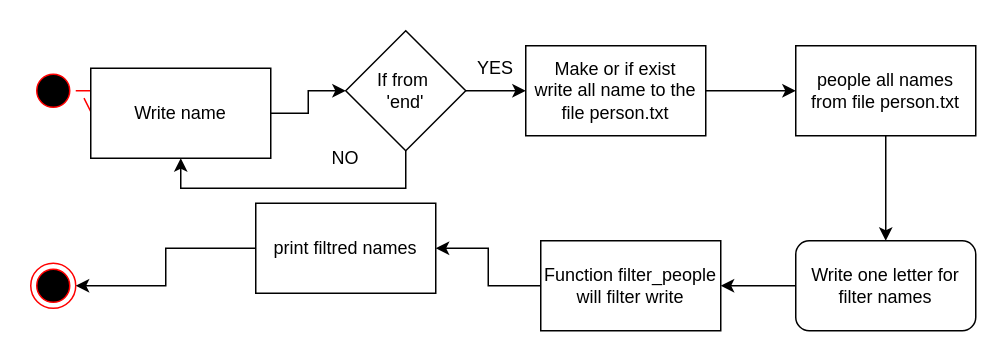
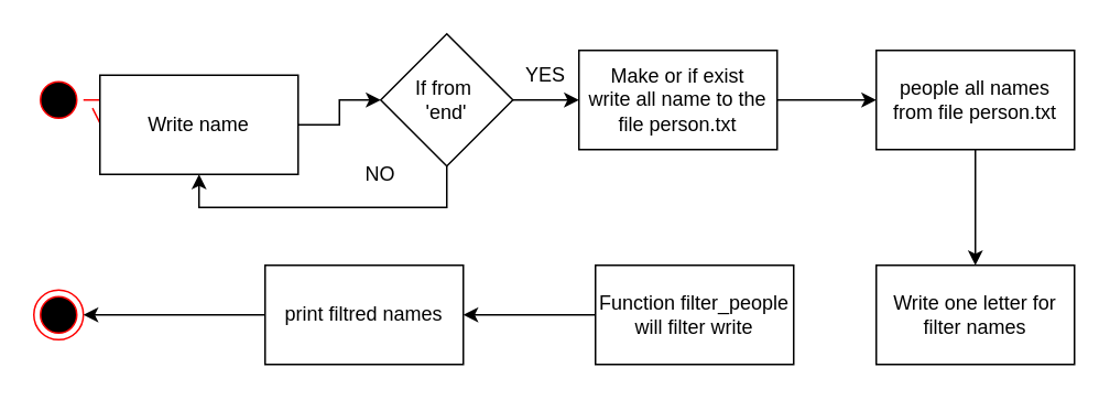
  <mxCell id="0" />
  <mxCell id="1" parent="0" />
  <mxCell id="2" value="" style="ellipse;html=1;shape=startState;fillColor=#000000;strokeColor=#ff0000;" parent="1" vertex="1"><mxGeometry x="20" y="45" width="30" height="30" as="geometry" /></mxCell>
  <mxCell id="3" value="" style="edgeStyle=orthogonalEdgeStyle;html=1;verticalAlign=bottom;endArrow=open;endSize=8;strokeColor=#ff0000;rounded=0;entryX=0;entryY=0.5;entryDx=0;entryDy=0;" parent="1" source="2" target="6" edge="1"><mxGeometry relative="1" as="geometry"><mxPoint x="35" y="135" as="targetPoint" /></mxGeometry></mxCell>
  <mxCell id="4" value="" style="ellipse;html=1;shape=endState;fillColor=#000000;strokeColor=#ff0000;" parent="1" vertex="1"><mxGeometry x="20" y="175" width="30" height="30" as="geometry" /></mxCell>
  <mxCell id="5" value="" style="edgeStyle=orthogonalEdgeStyle;rounded=0;orthogonalLoop=1;jettySize=auto;html=1;" parent="1" source="6" target="9" edge="1"><mxGeometry relative="1" as="geometry" /></mxCell>
  <mxCell id="6" value="Write name" style="rounded=0;whiteSpace=wrap;html=1;" parent="1" vertex="1"><mxGeometry x="60" y="45" width="120" height="60" as="geometry" /></mxCell>
  <mxCell id="7" value="" style="edgeStyle=orthogonalEdgeStyle;rounded=0;orthogonalLoop=1;jettySize=auto;html=1;" parent="1" source="9" target="11" edge="1"><mxGeometry relative="1" as="geometry" /></mxCell>
  <mxCell id="8" style="edgeStyle=orthogonalEdgeStyle;rounded=0;orthogonalLoop=1;jettySize=auto;html=1;exitX=0.5;exitY=1;exitDx=0;exitDy=0;entryX=0.5;entryY=1;entryDx=0;entryDy=0;" parent="1" source="9" target="6" edge="1"><mxGeometry relative="1" as="geometry" /></mxCell>
  <mxCell id="9" value="If from&amp;nbsp;&lt;br&gt;'end'" style="rhombus;whiteSpace=wrap;html=1;rounded=0;" parent="1" vertex="1"><mxGeometry x="230" y="20" width="80" height="80" as="geometry" /></mxCell>
  <mxCell id="10" value="" style="edgeStyle=orthogonalEdgeStyle;rounded=0;orthogonalLoop=1;jettySize=auto;html=1;" parent="1" source="11" target="15" edge="1"><mxGeometry relative="1" as="geometry" /></mxCell>
  <mxCell id="11" value="Make or if exist&lt;br&gt;write all name to the file person.txt" style="whiteSpace=wrap;html=1;rounded=0;" parent="1" vertex="1"><mxGeometry x="350" y="30" width="120" height="60" as="geometry" /></mxCell>
  <mxCell id="12" value="YES" style="text;html=1;strokeColor=none;fillColor=none;align=center;verticalAlign=middle;whiteSpace=wrap;rounded=0;" parent="1" vertex="1"><mxGeometry x="300" y="30" width="60" height="30" as="geometry" /></mxCell>
  <mxCell id="13" value="NO" style="text;html=1;strokeColor=none;fillColor=none;align=center;verticalAlign=middle;whiteSpace=wrap;rounded=0;" parent="1" vertex="1"><mxGeometry x="200" y="90" width="60" height="30" as="geometry" /></mxCell>
  <mxCell id="14" value="" style="edgeStyle=orthogonalEdgeStyle;rounded=0;orthogonalLoop=1;jettySize=auto;html=1;" parent="1" source="15" target="17" edge="1"><mxGeometry relative="1" as="geometry" /></mxCell>
  <mxCell id="15" value="people all names from file person.txt" style="rounded=0;whiteSpace=wrap;html=1;" parent="1" vertex="1"><mxGeometry x="530" y="30" width="120" height="60" as="geometry" /></mxCell>
- <mxCell id="16" value="" style="edgeStyle=orthogonalEdgeStyle;rounded=0;orthogonalLoop=1;jettySize=auto;html=1;" parent="1" source="17" target="19" edge="1"><mxGeometry relative="1" as="geometry" /></mxCell>
- <mxCell id="17" value="Write one letter for filter names" style="whiteSpace=wrap;html=1;rounded=1;" parent="1" vertex="1"><mxGeometry x="530" y="160" width="120" height="60" as="geometry" /></mxCell>
+ <mxCell id="17" value="Write one letter for filter names" style="whiteSpace=wrap;html=1;rounded=0;" parent="1" vertex="1"><mxGeometry x="530" y="160" width="120" height="60" as="geometry" /></mxCell>
  <mxCell id="18" value="" style="edgeStyle=orthogonalEdgeStyle;rounded=0;orthogonalLoop=1;jettySize=auto;html=1;" parent="1" source="19" target="21" edge="1"><mxGeometry relative="1" as="geometry" /></mxCell>
  <mxCell id="19" value="Function filter_people&lt;br&gt;will filter write" style="rounded=0;whiteSpace=wrap;html=1;" parent="1" vertex="1"><mxGeometry x="360" y="160" width="120" height="60" as="geometry" /></mxCell>
  <mxCell id="20" style="edgeStyle=orthogonalEdgeStyle;rounded=0;orthogonalLoop=1;jettySize=auto;html=1;exitX=0;exitY=0.5;exitDx=0;exitDy=0;entryX=1;entryY=0.5;entryDx=0;entryDy=0;" edge="1" parent="1" source="21" target="4"><mxGeometry relative="1" as="geometry" /></mxCell>
- <mxCell id="21" value="print filtred names" style="whiteSpace=wrap;html=1;rounded=0;" parent="1" vertex="1"><mxGeometry x="170" y="135" width="120" height="60" as="geometry" /></mxCell>
+ <mxCell id="21" value="print filtred names" style="whiteSpace=wrap;html=1;rounded=0;" parent="1" vertex="1"><mxGeometry x="160" y="160" width="120" height="60" as="geometry" /></mxCell>
